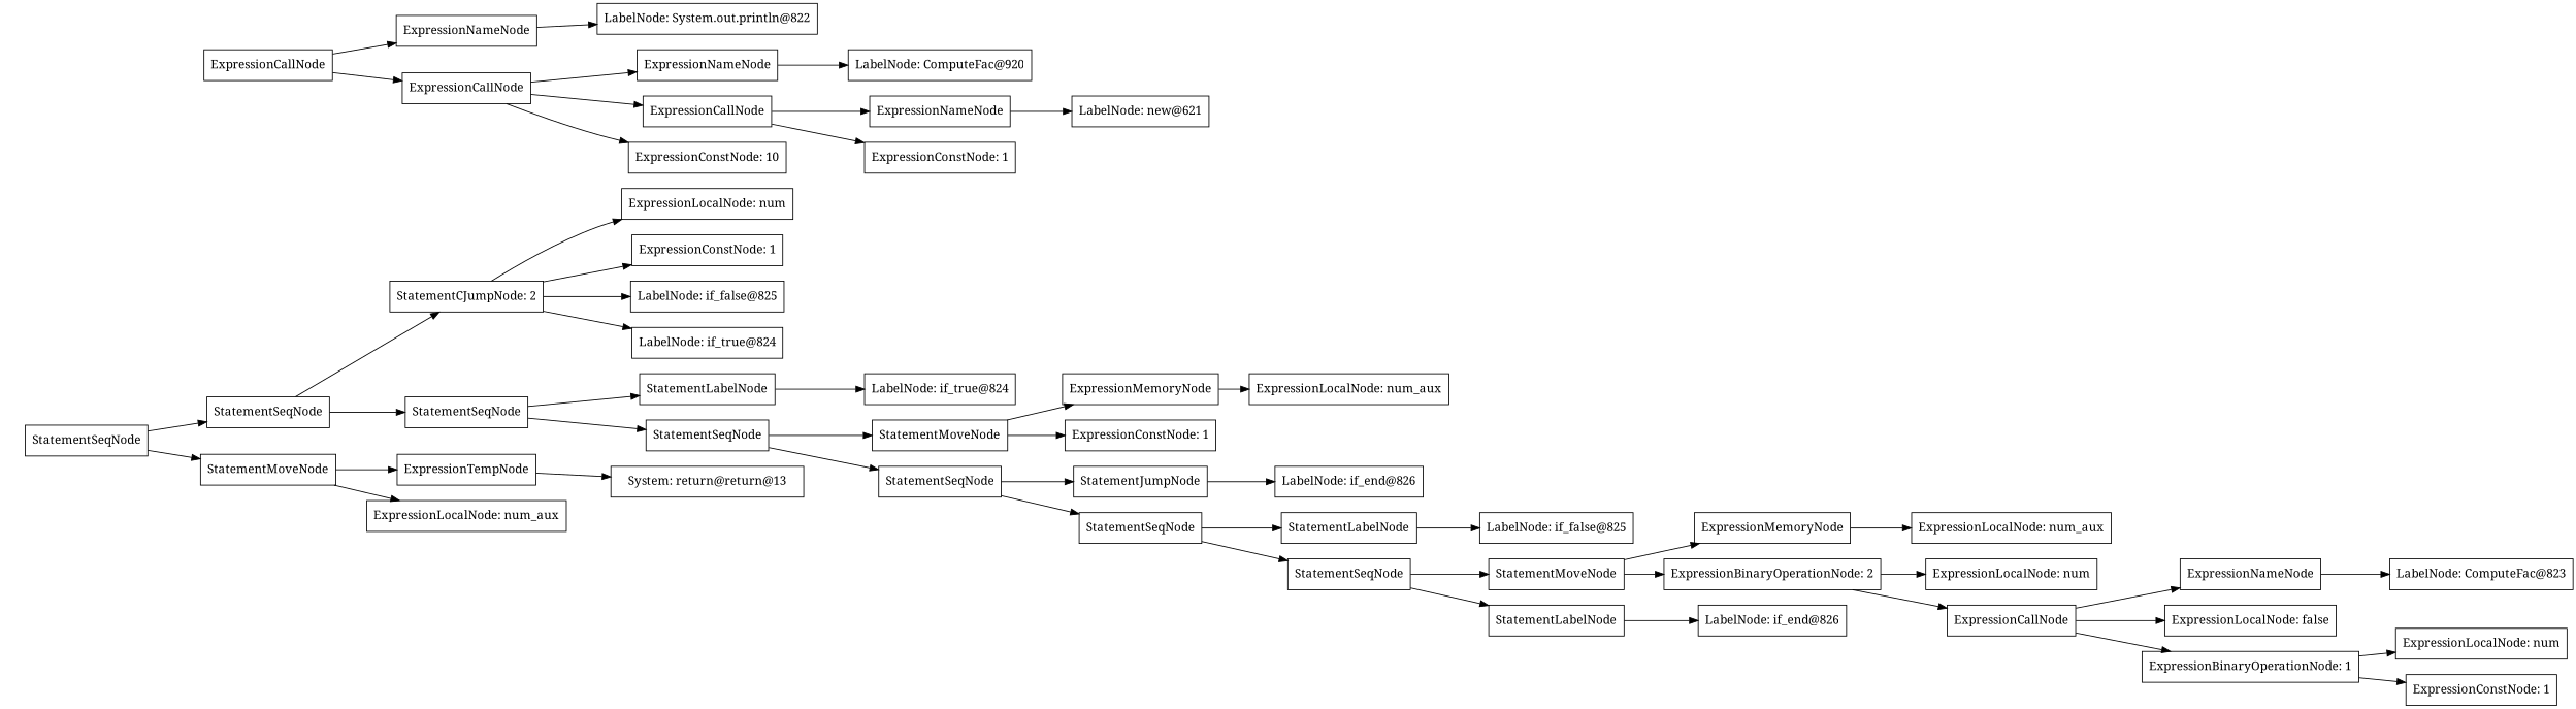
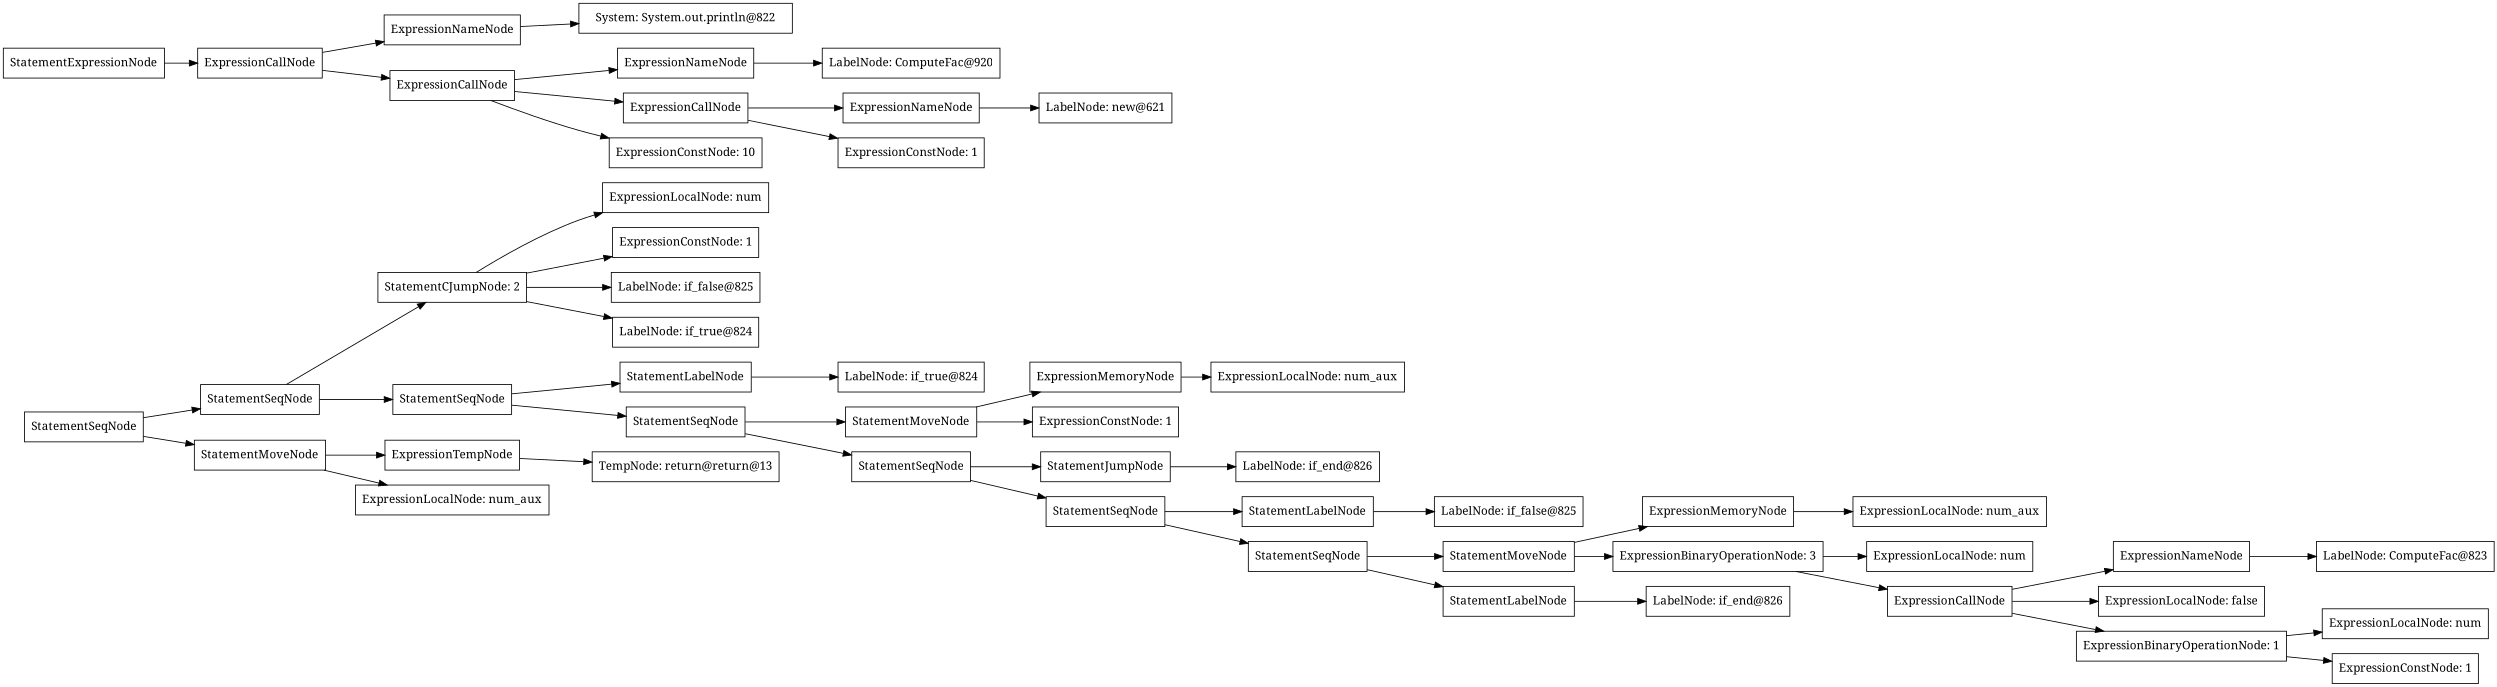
  digraph {
    fontname="Noto Serif"
    rankdir=LR
    node [fontname="Noto Serif" shape=box]
    edge [fontname="Noto Serif"]
    n1 [label=StatementSeqNode]
    n2 [label=StatementSeqNode]
    n3 [label=StatementMoveNode]
    n4 [label="StatementCJumpNode: 2"]
    n5 [label=StatementSeqNode]
    n6 [label=ExpressionTempNode]
    n7 [label="ExpressionLocalNode: num_aux"]
    n8 [label="ExpressionLocalNode: num"]
    n9 [label="ExpressionConstNode: 1"]
    n10 [label="LabelNode: if_false@825"]
    n11 [label="LabelNode: if_true@824"]
    n12 [label=StatementLabelNode]
    n13 [label=StatementSeqNode]
    n14 [label="LabelNode: if_true@824"]
    n15 [label=StatementMoveNode]
    n16 [label=StatementSeqNode]
    n17 [label=ExpressionMemoryNode]
    n18 [label="ExpressionConstNode: 1"]
    n19 [label=StatementJumpNode]
    n20 [label=StatementSeqNode]
    n21 [label="ExpressionLocalNode: num_aux"]
    n22 [label="LabelNode: if_end@826"]
    n23 [label=StatementLabelNode]
    n24 [label=StatementSeqNode]
    n25 [label="LabelNode: if_false@825"]
    n26 [label=StatementMoveNode]
    n27 [label=StatementLabelNode]
    n28 [label=ExpressionMemoryNode]
-   n29 [label="ExpressionBinaryOperationNode: 2"]
+   n29 [label="ExpressionBinaryOperationNode: 3"]
    n30 [label="LabelNode: if_end@826"]
    n31 [label="ExpressionLocalNode: num_aux"]
    n32 [label="ExpressionLocalNode: num"]
    n33 [label=ExpressionCallNode]
    n34 [label=ExpressionNameNode]
    n35 [label="ExpressionLocalNode: false"]
    n36 [label="ExpressionBinaryOperationNode: 1"]
    n37 [label="LabelNode: ComputeFac@823"]
    n38 [label="ExpressionLocalNode: num"]
    n39 [label="ExpressionConstNode: 1"]
-   n40 [label="System: return@return@13"]
+   n40 [label="TempNode: return@return@13"]
+   n41 [label=StatementExpressionNode]
    n42 [label=ExpressionCallNode]
    n43 [label=ExpressionNameNode]
    n44 [label=ExpressionCallNode]
-   n45 [label="LabelNode: System.out.println@822"]
+   n45 [label="System: System.out.println@822"]
    n46 [label=ExpressionNameNode]
    n47 [label=ExpressionCallNode]
    n48 [label="ExpressionConstNode: 10"]
    n49 [label="LabelNode: ComputeFac@920"]
    n50 [label=ExpressionNameNode]
    n51 [label="ExpressionConstNode: 1"]
    n52 [label="LabelNode: new@621"]
    n1 -> n2
    n1 -> n3
    n2 -> n4
    n2 -> n5
    n3 -> n6
    n3 -> n7
    n4 -> n8
    n4 -> n9
    n4 -> n10
    n4 -> n11
    n5 -> n12
    n5 -> n13
    n6 -> n40
    n12 -> n14
    n13 -> n15
    n13 -> n16
    n15 -> n17
    n15 -> n18
    n16 -> n19
    n16 -> n20
    n17 -> n21
    n19 -> n22
    n20 -> n23
    n20 -> n24
    n23 -> n25
    n24 -> n26
    n24 -> n27
    n26 -> n28
    n26 -> n29
    n27 -> n30
    n28 -> n31
    n29 -> n32
    n29 -> n33
    n33 -> n34
    n33 -> n35
    n33 -> n36
    n34 -> n37
    n36 -> n38
    n36 -> n39
+   n41 -> n42
    n42 -> n43
    n42 -> n44
    n43 -> n45
    n44 -> n46
    n44 -> n47
    n44 -> n48
    n46 -> n49
    n47 -> n50
    n47 -> n51
    n50 -> n52
  }
